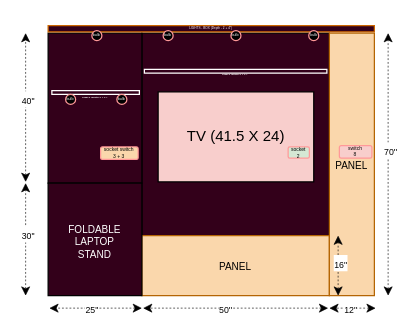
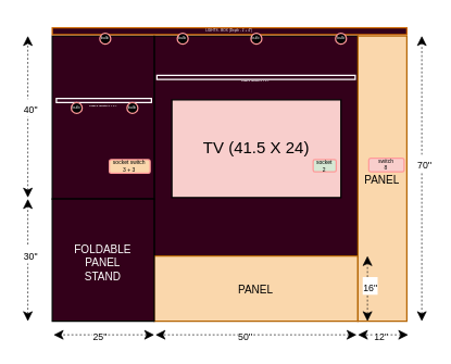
  <mxCell id="0" />
  <mxCell id="1" parent="0" />
  <mxCell id="2" value="" style="rounded=0;whiteSpace=wrap;html=1;fillColor=#33001A;" parent="1" vertex="1"><mxGeometry x="113" y="26" width="150" height="162" as="geometry" /></mxCell>
  <mxCell id="3" value="&lt;font style=&quot;font-size: 8px;&quot;&gt;PANEL&lt;/font&gt;" style="rounded=0;whiteSpace=wrap;html=1;fillColor=#fad7ac;strokeColor=#b46504;" parent="1" vertex="1"><mxGeometry x="113" y="188" width="150" height="48" as="geometry" /></mxCell>
  <mxCell id="4" value="&lt;font style=&quot;font-size: 8px;&quot;&gt;PANEL&lt;/font&gt;" style="rounded=0;whiteSpace=wrap;html=1;fillColor=#fad7ac;strokeColor=#b46504;" parent="1" vertex="1"><mxGeometry x="263" y="26" width="36" height="210" as="geometry" /></mxCell>
  <mxCell id="5" value="" style="rounded=0;whiteSpace=wrap;html=1;fillColor=#33001A;" parent="1" vertex="1"><mxGeometry x="38" y="26" width="75" height="120" as="geometry" /></mxCell>
  <mxCell id="6" value="TV (41.5 X 24)" style="rounded=0;whiteSpace=wrap;html=1;fillColor=#f8cecc;" parent="1" vertex="1"><mxGeometry x="126" y="73" width="124.5" height="72" as="geometry" /></mxCell>
- <mxCell id="7" value="&lt;font style=&quot;font-size: 8px;&quot; color=&quot;#ffffff&quot;&gt;FOLDABLE&lt;/font&gt;&lt;div style=&quot;font-size: 8px;&quot;&gt;&lt;font style=&quot;font-size: 8px;&quot; color=&quot;#ffffff&quot;&gt;LAPTOP&lt;/font&gt;&lt;/div&gt;&lt;div style=&quot;font-size: 8px;&quot;&gt;&lt;font style=&quot;font-size: 8px;&quot; color=&quot;#ffffff&quot;&gt;STAND&lt;/font&gt;&lt;/div&gt;" style="rounded=0;whiteSpace=wrap;html=1;strokeColor=#000000;fillColor=#33001A;" parent="1" vertex="1"><mxGeometry x="38" y="146" width="75" height="90" as="geometry" /></mxCell>
+ <mxCell id="7" value="&lt;font style=&quot;font-size: 8px;&quot; color=&quot;#ffffff&quot;&gt;FOLDABLE&lt;/font&gt;&lt;div style=&quot;font-size: 8px;&quot;&gt;&lt;font style=&quot;font-size: 8px;&quot; color=&quot;#ffffff&quot;&gt;PANEL&lt;/font&gt;&lt;/div&gt;&lt;div style=&quot;font-size: 8px;&quot;&gt;&lt;font style=&quot;font-size: 8px;&quot; color=&quot;#ffffff&quot;&gt;STAND&lt;/font&gt;&lt;/div&gt;" style="rounded=0;whiteSpace=wrap;html=1;strokeColor=#000000;fillColor=#33001A;" parent="1" vertex="1"><mxGeometry x="38" y="146" width="75" height="90" as="geometry" /></mxCell>
  <mxCell id="8" value="&lt;span style=&quot;caret-color: rgb(255, 255, 255); color: rgb(255, 255, 255); font-size: 2px;&quot;&gt;SHELF (Depth 2 + 7&quot;)&amp;nbsp;&lt;/span&gt;" style="rounded=0;whiteSpace=wrap;html=1;fillColor=#33001A;strokeColor=#FFFFFF;fontSize=3;spacingBottom=-6;fontStyle=1" parent="1" vertex="1"><mxGeometry x="41" y="72" width="70" height="3" as="geometry" /></mxCell>
  <mxCell id="9" value="&lt;font size=&quot;1&quot; color=&quot;#ffffff&quot;&gt;&lt;span style=&quot;caret-color: rgb(255, 255, 255); font-size: 2px;&quot;&gt;SHELF (Depth 2 + 7&quot;)&amp;nbsp;&lt;/span&gt;&lt;/font&gt;" style="rounded=0;whiteSpace=wrap;html=1;strokeColor=#FFFFFF;fillColor=#33001A;spacingBottom=1;fontSize=2;fontStyle=1" parent="1" vertex="1"><mxGeometry x="115" y="55" width="146" height="3" as="geometry" /></mxCell>
  <mxCell id="10" value="&lt;font style=&quot;font-size: 3px;&quot; color=&quot;#ffffff&quot;&gt;&lt;sup&gt;LIGHTS - BOX (Depth - 2 + 4&quot;)&lt;/sup&gt;&lt;/font&gt;" style="rounded=0;whiteSpace=wrap;html=1;strokeColor=#CC6600;fillColor=#33001A;labelPosition=center;verticalLabelPosition=middle;align=center;verticalAlign=middle;spacing=2;spacingBottom=3;" parent="1" vertex="1"><mxGeometry x="38" y="20" width="261" height="5" as="geometry" /></mxCell>
  <mxCell id="11" value="socket switch&lt;div&gt;3 + 3&lt;/div&gt;" style="rounded=1;whiteSpace=wrap;html=1;strokeColor=#FF9999;fillColor=#fad7ac;fontSize=4;" parent="1" vertex="1"><mxGeometry x="80" y="117" width="30" height="10" as="geometry" /></mxCell>
  <mxCell id="12" value="switch&lt;div&gt;8&lt;/div&gt;" style="rounded=1;whiteSpace=wrap;html=1;fillColor=#f8cecc;strokeColor=#FF9999;fontSize=4;" parent="1" vertex="1"><mxGeometry x="271" y="116" width="26" height="10" as="geometry" /></mxCell>
  <mxCell id="13" value="socket&lt;div&gt;2&lt;/div&gt;" style="rounded=1;whiteSpace=wrap;html=1;strokeColor=#FF9999;fontSize=4;fillColor=#d5e8d4;" parent="1" vertex="1"><mxGeometry x="230" y="117" width="17" height="9" as="geometry" /></mxCell>
  <mxCell id="14" value="bulb" style="ellipse;whiteSpace=wrap;html=1;aspect=fixed;fillColor=#000000;fillStyle=solid;fontColor=#ffffff;strokeColor=#FF9999;fontSize=3;" parent="1" vertex="1"><mxGeometry x="52" y="75" width="8" height="8" as="geometry" /></mxCell>
  <mxCell id="15" value="bulb" style="ellipse;whiteSpace=wrap;html=1;aspect=fixed;strokeColor=#FF9999;fillColor=#000000;fontSize=3;fontColor=#FFFFFF;" parent="1" vertex="1"><mxGeometry x="93" y="75" width="8" height="8" as="geometry" /></mxCell>
  <mxCell id="16" value="bulb" style="ellipse;whiteSpace=wrap;html=1;aspect=fixed;strokeColor=#FF9999;fillColor=#000000;fontSize=3;fontColor=#FFFFFF;" parent="1" vertex="1"><mxGeometry x="73" y="24" width="8" height="8" as="geometry" /></mxCell>
  <mxCell id="17" value="bulb" style="ellipse;whiteSpace=wrap;html=1;aspect=fixed;strokeColor=#FF9999;fillColor=#000000;fontColor=#FFFFFF;fontSize=3;" parent="1" vertex="1"><mxGeometry x="246.5" y="24" width="8" height="8" as="geometry" /></mxCell>
  <mxCell id="18" value="bulb" style="ellipse;whiteSpace=wrap;html=1;aspect=fixed;strokeColor=#FF9999;fillColor=#000000;fontSize=3;fontColor=#FFFFFF;" parent="1" vertex="1"><mxGeometry x="184.25" y="24" width="8" height="8" as="geometry" /></mxCell>
  <mxCell id="19" value="bulb" style="ellipse;whiteSpace=wrap;html=1;aspect=fixed;strokeColor=#FF9999;fillColor=#000000;fontSize=3;fontColor=#FFFFFF;" parent="1" vertex="1"><mxGeometry x="130" y="24" width="8" height="8" as="geometry" /></mxCell>
  <mxCell id="20" value="" style="endArrow=classic;startArrow=classic;html=1;rounded=0;strokeWidth=0.5;dashed=1;" parent="1" edge="1"><mxGeometry width="50" height="50" relative="1" as="geometry"><mxPoint x="310" y="236" as="sourcePoint" /><mxPoint x="310" y="26" as="targetPoint" /></mxGeometry></mxCell>
  <mxCell id="21" value="&lt;font style=&quot;font-size: 7px;&quot;&gt;70''&lt;/font&gt;" style="edgeLabel;html=1;align=center;verticalAlign=middle;resizable=0;points=[];" parent="20" vertex="1" connectable="0"><mxGeometry x="0.118" y="-1" relative="1" as="geometry"><mxPoint as="offset" /></mxGeometry></mxCell>
  <mxCell id="22" value="" style="endArrow=classic;startArrow=classic;html=1;rounded=0;strokeWidth=0.5;dashed=1;" parent="1" edge="1"><mxGeometry width="50" height="50" relative="1" as="geometry"><mxPoint x="262" y="246" as="sourcePoint" /><mxPoint x="114" y="246" as="targetPoint" /></mxGeometry></mxCell>
  <mxCell id="23" value="&lt;font style=&quot;font-size: 7px;&quot;&gt;50''&lt;/font&gt;" style="edgeLabel;html=1;align=center;verticalAlign=middle;resizable=0;points=[];" parent="22" vertex="1" connectable="0"><mxGeometry x="0.118" y="-1" relative="1" as="geometry"><mxPoint as="offset" /></mxGeometry></mxCell>
  <mxCell id="24" value="" style="endArrow=classic;startArrow=classic;html=1;rounded=0;strokeWidth=0.5;dashed=1;" parent="1" edge="1"><mxGeometry width="50" height="50" relative="1" as="geometry"><mxPoint x="300" y="246" as="sourcePoint" /><mxPoint x="263" y="246" as="targetPoint" /></mxGeometry></mxCell>
  <mxCell id="25" value="&lt;font style=&quot;font-size: 7px;&quot;&gt;12&quot;&lt;/font&gt;" style="edgeLabel;html=1;align=center;verticalAlign=middle;resizable=0;points=[];" parent="24" vertex="1" connectable="0"><mxGeometry x="0.118" y="-1" relative="1" as="geometry"><mxPoint as="offset" /></mxGeometry></mxCell>
  <mxCell id="26" value="" style="endArrow=classic;startArrow=classic;html=1;rounded=0;strokeWidth=0.5;dashed=1;" parent="1" edge="1"><mxGeometry width="50" height="50" relative="1" as="geometry"><mxPoint x="270" y="236" as="sourcePoint" /><mxPoint x="270" y="188" as="targetPoint" /></mxGeometry></mxCell>
  <mxCell id="27" value="&lt;font style=&quot;font-size: 7px;&quot;&gt;16&quot;&lt;/font&gt;" style="edgeLabel;html=1;align=center;verticalAlign=middle;resizable=0;points=[];" parent="26" vertex="1" connectable="0"><mxGeometry x="0.118" y="-1" relative="1" as="geometry"><mxPoint as="offset" /></mxGeometry></mxCell>
  <mxCell id="28" value="" style="endArrow=classic;startArrow=classic;html=1;rounded=0;strokeWidth=0.5;dashed=1;" parent="1" edge="1"><mxGeometry width="50" height="50" relative="1" as="geometry"><mxPoint x="113" y="246" as="sourcePoint" /><mxPoint x="39" y="246" as="targetPoint" /></mxGeometry></mxCell>
  <mxCell id="29" value="&lt;font style=&quot;font-size: 7px;&quot;&gt;25&quot;&lt;/font&gt;" style="edgeLabel;html=1;align=center;verticalAlign=middle;resizable=0;points=[];" parent="28" vertex="1" connectable="0"><mxGeometry x="0.118" y="-1" relative="1" as="geometry"><mxPoint as="offset" /></mxGeometry></mxCell>
  <mxCell id="30" value="" style="endArrow=classic;startArrow=classic;html=1;rounded=0;strokeWidth=0.5;dashed=1;" parent="1" edge="1"><mxGeometry width="50" height="50" relative="1" as="geometry"><mxPoint x="20" y="236" as="sourcePoint" /><mxPoint x="20" y="146" as="targetPoint" /></mxGeometry></mxCell>
  <mxCell id="31" value="&lt;font style=&quot;font-size: 7px;&quot;&gt;30&quot;&lt;/font&gt;" style="edgeLabel;html=1;align=center;verticalAlign=middle;resizable=0;points=[];" parent="30" vertex="1" connectable="0"><mxGeometry x="0.118" y="-1" relative="1" as="geometry"><mxPoint as="offset" /></mxGeometry></mxCell>
  <mxCell id="32" value="" style="endArrow=classic;startArrow=classic;html=1;rounded=0;strokeWidth=0.5;dashed=1;" parent="1" edge="1"><mxGeometry width="50" height="50" relative="1" as="geometry"><mxPoint x="20" y="145" as="sourcePoint" /><mxPoint x="20" y="26" as="targetPoint" /></mxGeometry></mxCell>
  <mxCell id="33" value="&lt;font style=&quot;font-size: 7px;&quot;&gt;40&quot;&lt;/font&gt;" style="edgeLabel;html=1;align=center;verticalAlign=middle;resizable=0;points=[];" parent="32" vertex="1" connectable="0"><mxGeometry x="0.118" y="-1" relative="1" as="geometry"><mxPoint as="offset" /></mxGeometry></mxCell>
